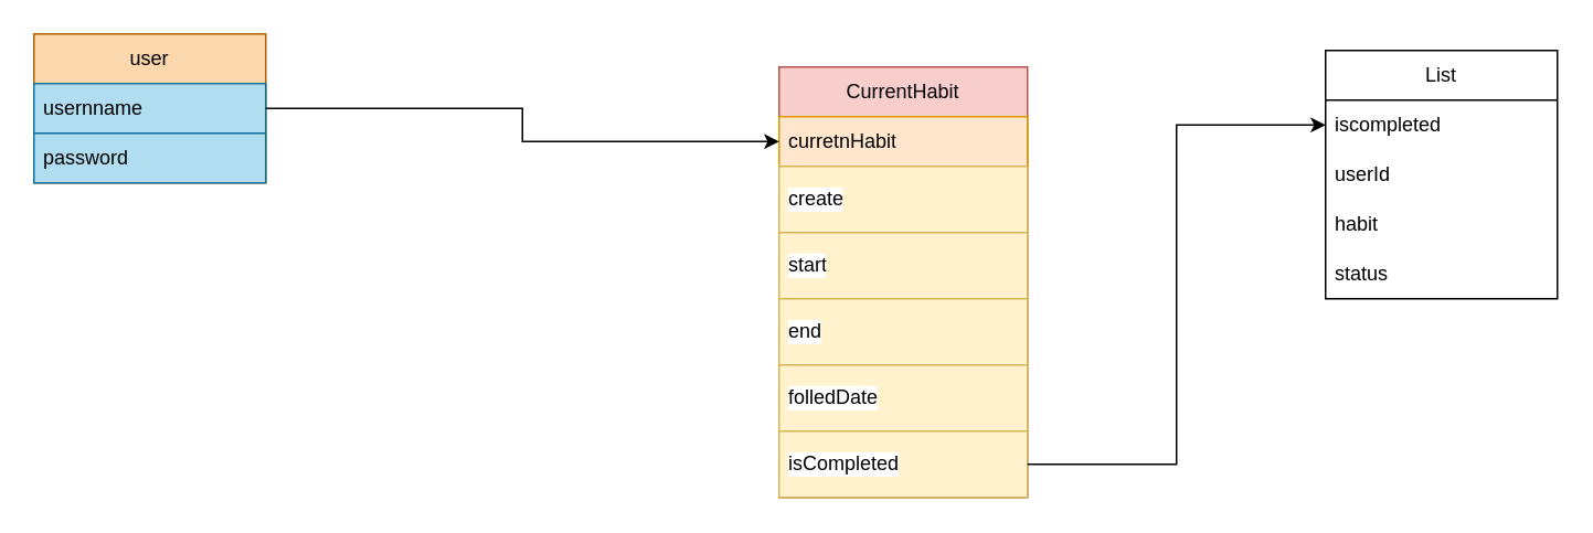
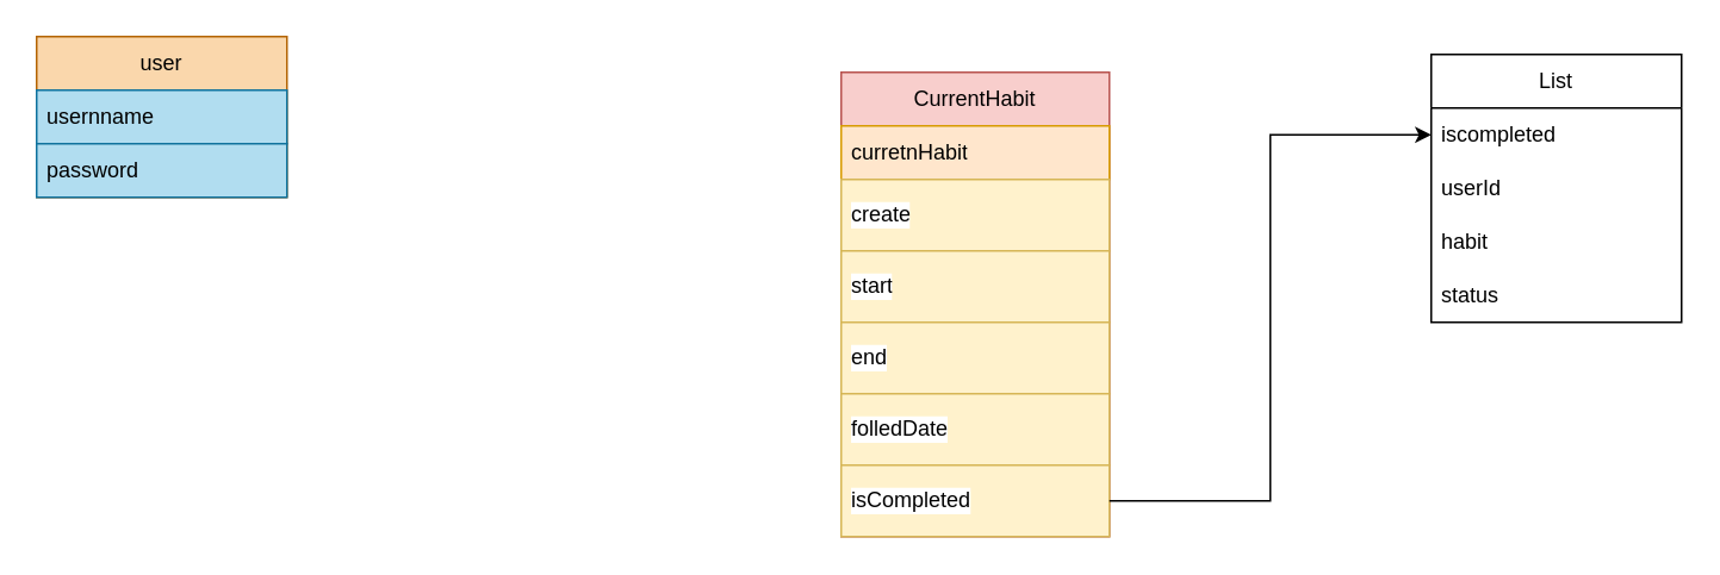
  <mxCell id="0" />
  <mxCell id="1" parent="0" />
  <mxCell id="2" value="user" style="swimlane;fontStyle=0;childLayout=stackLayout;horizontal=1;startSize=30;horizontalStack=0;resizeParent=1;resizeParentMax=0;resizeLast=0;collapsible=1;marginBottom=0;whiteSpace=wrap;html=1;labelBackgroundColor=none;fillColor=#fad7ac;strokeColor=#b46504;" parent="1" vertex="1"><mxGeometry x="20" y="20" width="140" height="90" as="geometry" /></mxCell>
  <mxCell id="3" value="usernname" style="text;strokeColor=#10739e;fillColor=#b1ddf0;align=left;verticalAlign=middle;spacingLeft=4;spacingRight=4;overflow=hidden;points=[[0,0.5],[1,0.5]];portConstraint=eastwest;rotatable=0;whiteSpace=wrap;html=1;" parent="2" vertex="1"><mxGeometry y="30" width="140" height="30" as="geometry" /></mxCell>
  <mxCell id="4" value="password" style="text;strokeColor=#10739e;fillColor=#b1ddf0;align=left;verticalAlign=middle;spacingLeft=4;spacingRight=4;overflow=hidden;points=[[0,0.5],[1,0.5]];portConstraint=eastwest;rotatable=0;whiteSpace=wrap;html=1;" parent="2" vertex="1"><mxGeometry y="60" width="140" height="30" as="geometry" /></mxCell>
  <mxCell id="5" value="CurrentHabit" style="swimlane;fontStyle=0;childLayout=stackLayout;horizontal=1;startSize=30;horizontalStack=0;resizeParent=1;resizeParentMax=0;resizeLast=0;collapsible=1;marginBottom=0;whiteSpace=wrap;html=1;fillColor=#f8cecc;strokeColor=#b85450;glass=0;swimlaneLine=1;" parent="1" vertex="1"><mxGeometry x="470" y="40" width="150" height="260" as="geometry" /></mxCell>
  <mxCell id="6" value="curretnHabit" style="text;strokeColor=#d79b00;fillColor=#ffe6cc;align=left;verticalAlign=middle;spacingLeft=4;spacingRight=4;overflow=hidden;points=[[0,0.5],[1,0.5]];portConstraint=eastwest;rotatable=0;whiteSpace=wrap;html=1;" parent="5" vertex="1"><mxGeometry y="30" width="150" height="30" as="geometry" /></mxCell>
  <mxCell id="7" value="create" style="text;strokeColor=#d6b656;fillColor=#fff2cc;align=left;verticalAlign=middle;spacingLeft=4;spacingRight=4;overflow=hidden;points=[[0,0.5],[1,0.5]];portConstraint=eastwest;rotatable=0;whiteSpace=wrap;html=1;labelBackgroundColor=default;" parent="5" vertex="1"><mxGeometry y="60" width="150" height="40" as="geometry" /></mxCell>
  <mxCell id="8" value="start" style="text;strokeColor=#d6b656;fillColor=#fff2cc;align=left;verticalAlign=middle;spacingLeft=4;spacingRight=4;overflow=hidden;points=[[0,0.5],[1,0.5]];portConstraint=eastwest;rotatable=0;whiteSpace=wrap;html=1;labelBackgroundColor=default;" parent="5" vertex="1"><mxGeometry y="100" width="150" height="40" as="geometry" /></mxCell>
  <mxCell id="9" value="end" style="text;strokeColor=#d6b656;fillColor=#fff2cc;align=left;verticalAlign=middle;spacingLeft=4;spacingRight=4;overflow=hidden;points=[[0,0.5],[1,0.5]];portConstraint=eastwest;rotatable=0;whiteSpace=wrap;html=1;labelBackgroundColor=default;" parent="5" vertex="1"><mxGeometry y="140" width="150" height="40" as="geometry" /></mxCell>
  <mxCell id="10" value="folledDate" style="text;strokeColor=#d6b656;fillColor=#fff2cc;align=left;verticalAlign=middle;spacingLeft=4;spacingRight=4;overflow=hidden;points=[[0,0.5],[1,0.5]];portConstraint=eastwest;rotatable=0;whiteSpace=wrap;html=1;labelBackgroundColor=default;" parent="5" vertex="1"><mxGeometry y="180" width="150" height="40" as="geometry" /></mxCell>
  <mxCell id="11" value="isCompleted" style="text;strokeColor=#d6b656;fillColor=#fff2cc;align=left;verticalAlign=middle;spacingLeft=4;spacingRight=4;overflow=hidden;points=[[0,0.5],[1,0.5]];portConstraint=eastwest;rotatable=0;whiteSpace=wrap;html=1;labelBackgroundColor=default;" parent="5" vertex="1"><mxGeometry y="220" width="150" height="40" as="geometry" /></mxCell>
- <mxCell id="12" style="edgeStyle=orthogonalEdgeStyle;rounded=0;orthogonalLoop=1;jettySize=auto;html=1;exitX=1;exitY=0.5;exitDx=0;exitDy=0;entryX=0;entryY=0.5;entryDx=0;entryDy=0;" parent="1" source="3" target="6" edge="1"><mxGeometry relative="1" as="geometry" /></mxCell>
  <mxCell id="13" value="List" style="swimlane;fontStyle=0;childLayout=stackLayout;horizontal=1;startSize=30;horizontalStack=0;resizeParent=1;resizeParentMax=0;resizeLast=0;collapsible=1;marginBottom=0;whiteSpace=wrap;html=1;" parent="1" vertex="1"><mxGeometry x="800" y="30" width="140" height="150" as="geometry" /></mxCell>
  <mxCell id="14" value="iscompleted" style="text;strokeColor=none;fillColor=none;align=left;verticalAlign=middle;spacingLeft=4;spacingRight=4;overflow=hidden;points=[[0,0.5],[1,0.5]];portConstraint=eastwest;rotatable=0;whiteSpace=wrap;html=1;" parent="13" vertex="1"><mxGeometry y="30" width="140" height="30" as="geometry" /></mxCell>
  <mxCell id="15" value="userId" style="text;strokeColor=none;fillColor=none;align=left;verticalAlign=middle;spacingLeft=4;spacingRight=4;overflow=hidden;points=[[0,0.5],[1,0.5]];portConstraint=eastwest;rotatable=0;whiteSpace=wrap;html=1;" parent="13" vertex="1"><mxGeometry y="60" width="140" height="30" as="geometry" /></mxCell>
  <mxCell id="16" value="habit" style="text;strokeColor=none;fillColor=none;align=left;verticalAlign=middle;spacingLeft=4;spacingRight=4;overflow=hidden;points=[[0,0.5],[1,0.5]];portConstraint=eastwest;rotatable=0;whiteSpace=wrap;html=1;" parent="13" vertex="1"><mxGeometry y="90" width="140" height="30" as="geometry" /></mxCell>
  <mxCell id="17" value="status" style="text;strokeColor=none;fillColor=none;align=left;verticalAlign=middle;spacingLeft=4;spacingRight=4;overflow=hidden;points=[[0,0.5],[1,0.5]];portConstraint=eastwest;rotatable=0;whiteSpace=wrap;html=1;" parent="13" vertex="1"><mxGeometry y="120" width="140" height="30" as="geometry" /></mxCell>
  <mxCell id="18" style="edgeStyle=orthogonalEdgeStyle;rounded=0;orthogonalLoop=1;jettySize=auto;html=1;" parent="1" source="11" target="14" edge="1"><mxGeometry relative="1" as="geometry" /></mxCell>
